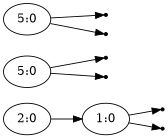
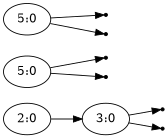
  digraph {
    rankdir=LR
    node [shape=point]
    n1 [label="2:0" shape=""]
-   n2 [label="1:0" shape=""]
+   n2 [label="3:0" shape=""]
    3
    4
    n5 [label="5:0" shape=""]
    7
    8
    n8 [label="5:0" shape=""]
    10
    11
    n1 -> n2
    n2 -> 3
    n2 -> 4
    n5 -> 7
    n5 -> 8
    n8 -> 10
    n8 -> 11
  }
